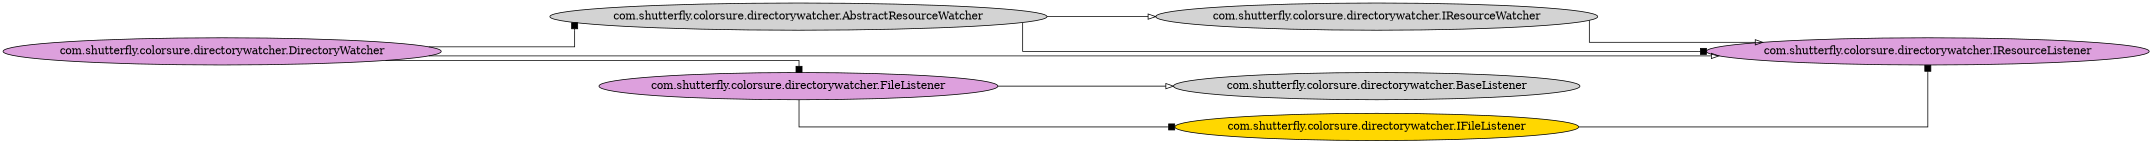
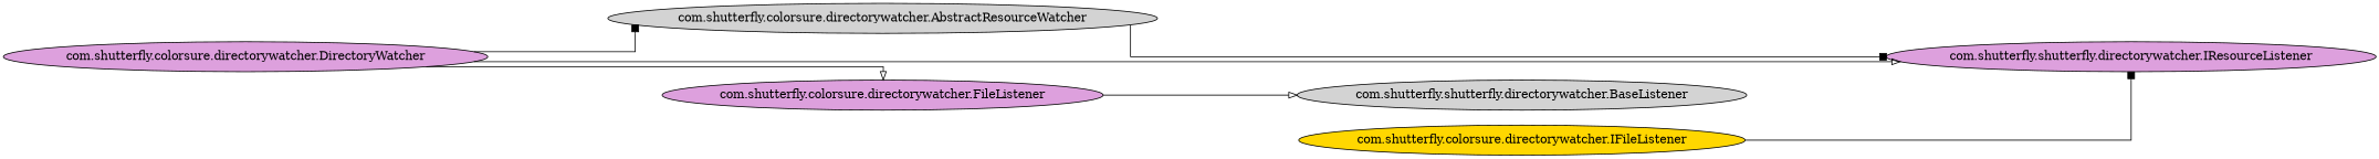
  digraph {
    concentrate=true
    rankdir=LR
    ranksep=2.0
    splines=ortho
    node [fillcolor=lightgrey style=filled]
    edge [arrowhead=onormal]
    "com.shutterfly.colorsure.directorywatcher.AbstractResourceWatcher"
-   "com.shutterfly.colorsure.directorywatcher.IResourceWatcher"
-   "com.shutterfly.colorsure.directorywatcher.IResourceListener" [fillcolor=plum]
+   "com.shutterfly.colorsure.directorywatcher.IResourceListener" [fillcolor=plum label="com.shutterfly.shutterfly.directorywatcher.IResourceListener"]
    "com.shutterfly.colorsure.directorywatcher.DirectoryWatcher" [fillcolor=plum]
    "com.shutterfly.colorsure.directorywatcher.FileListener" [fillcolor=plum]
-   "com.shutterfly.colorsure.directorywatcher.BaseListener"
+   "com.shutterfly.colorsure.directorywatcher.BaseListener" [label="com.shutterfly.shutterfly.directorywatcher.BaseListener"]
    "com.shutterfly.colorsure.directorywatcher.IFileListener" [fillcolor=gold]
-   "com.shutterfly.colorsure.directorywatcher.AbstractResourceWatcher" -> "com.shutterfly.colorsure.directorywatcher.IResourceWatcher"
    "com.shutterfly.colorsure.directorywatcher.AbstractResourceWatcher" -> "com.shutterfly.colorsure.directorywatcher.IResourceListener" [arrowhead=box]
-   "com.shutterfly.colorsure.directorywatcher.IResourceWatcher" -> "com.shutterfly.colorsure.directorywatcher.IResourceListener"
    "com.shutterfly.colorsure.directorywatcher.DirectoryWatcher" -> "com.shutterfly.colorsure.directorywatcher.AbstractResourceWatcher" [arrowhead=box]
    "com.shutterfly.colorsure.directorywatcher.DirectoryWatcher" -> "com.shutterfly.colorsure.directorywatcher.IResourceListener"
-   "com.shutterfly.colorsure.directorywatcher.DirectoryWatcher" -> "com.shutterfly.colorsure.directorywatcher.FileListener" [arrowhead=box]
+   "com.shutterfly.colorsure.directorywatcher.DirectoryWatcher" -> "com.shutterfly.colorsure.directorywatcher.FileListener"
    "com.shutterfly.colorsure.directorywatcher.FileListener" -> "com.shutterfly.colorsure.directorywatcher.BaseListener"
-   "com.shutterfly.colorsure.directorywatcher.FileListener" -> "com.shutterfly.colorsure.directorywatcher.IFileListener" [arrowhead=box]
    "com.shutterfly.colorsure.directorywatcher.IFileListener" -> "com.shutterfly.colorsure.directorywatcher.IResourceListener" [arrowhead=box]
  }
